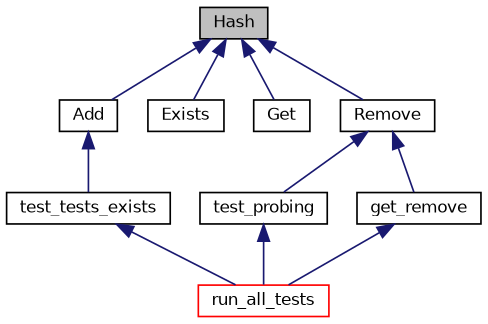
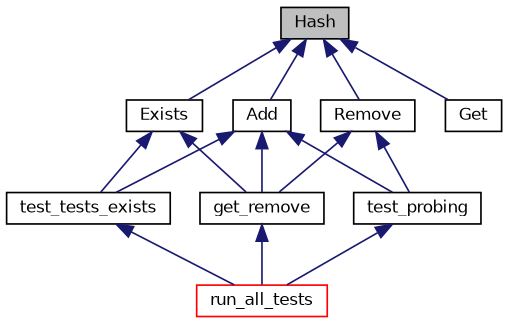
  digraph {
    rankdir=TB
    node [color=black fontname=Helvetica fontsize=10 shape=record]
    edge [color=midnightblue dir=back fontname=Helvetica fontsize=10 labelfontname=Helvetica labelfontsize=10 style=solid]
    n1 [fillcolor=grey75 fontcolor=black height=0.2 label=Hash style=filled width=0.4]
    n2 [height=0.2 label=Add width=0.4]
    n3 [height=0.2 label=Exists width=0.4]
    n4 [height=0.2 label=Get width=0.4]
    n5 [height=0.2 label=Remove width=0.4]
    n6 [height=0.2 label=test_tests_exists width=0.4]
    n7 [height=0.2 label=test_probing width=0.4]
    n8 [height=0.2 label=get_remove width=0.4]
    n9 [color=red height=0.2 label=run_all_tests width=0.4]
    n1 -> n2
    n1 -> n3
    n1 -> n4
    n1 -> n5
    n2 -> n6
+   n2 -> n7
+   n2 -> n8
+   n3 -> n6
+   n3 -> n8
    n5 -> n7
    n5 -> n8
    n6 -> n9
    n7 -> n9
    n8 -> n9
  }
